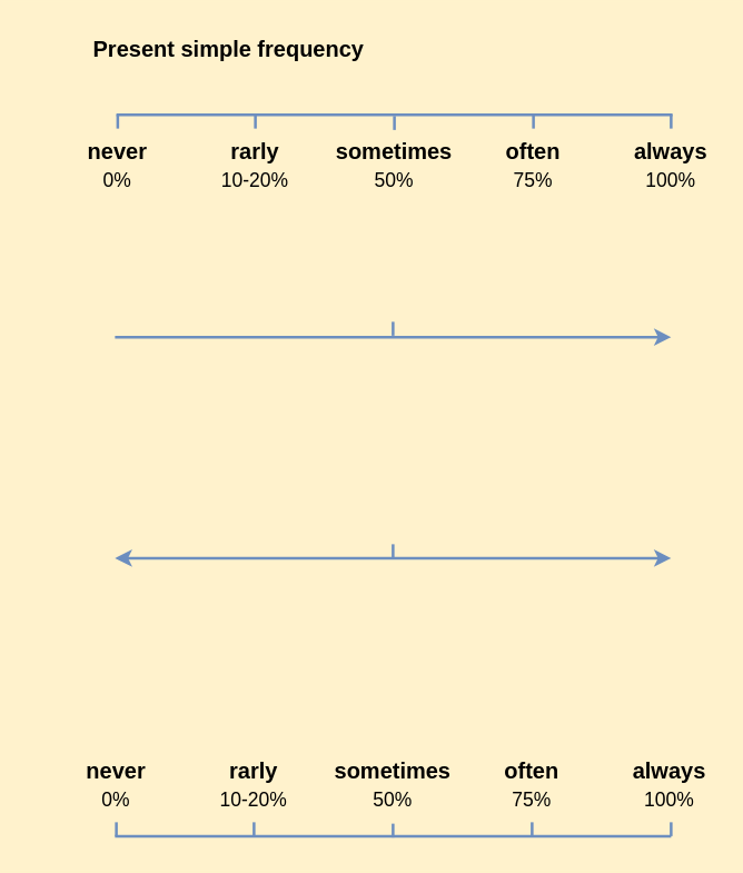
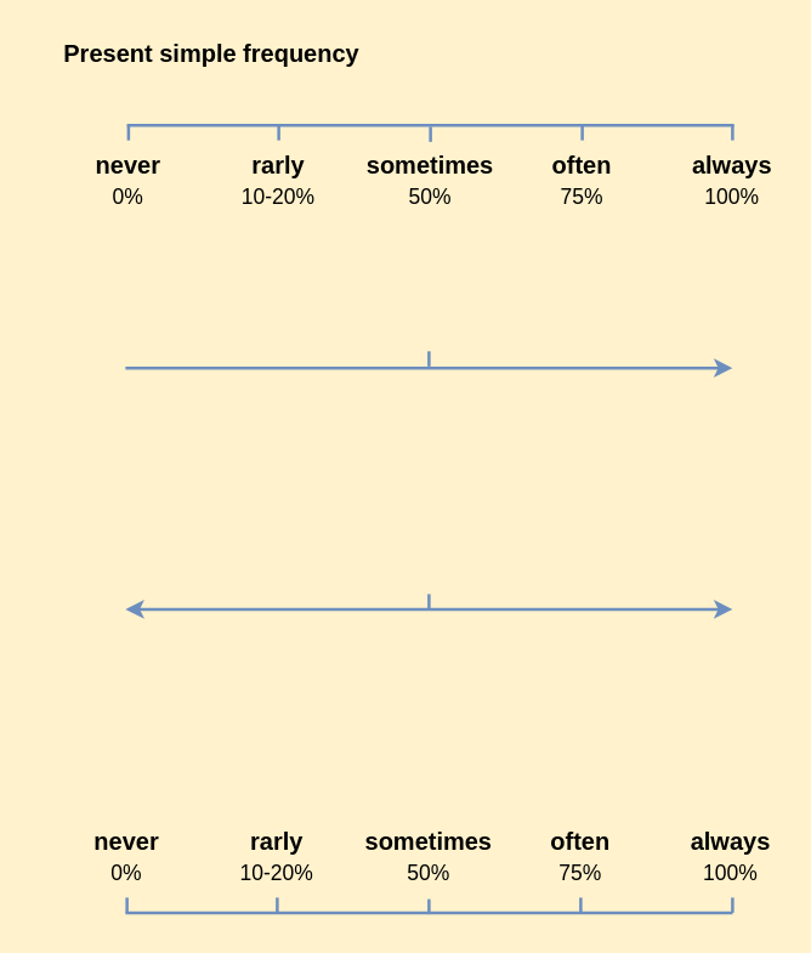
  <mxCell id="0" />
  <mxCell id="1" parent="0" />
  <mxCell id="2" value="" style="line;strokeWidth=2;html=1;fillColor=#dae8fc;strokeColor=#6c8ebf;" vertex="1" parent="1"><mxGeometry x="83" y="77" width="400" height="10" as="geometry" /></mxCell>
  <mxCell id="3" value="" style="line;strokeWidth=2;html=1;direction=south;fillColor=#dae8fc;strokeColor=#6c8ebf;" vertex="1" parent="1"><mxGeometry x="278" y="83" width="10" height="10" as="geometry" /></mxCell>
  <mxCell id="4" value="" style="line;strokeWidth=2;html=1;direction=south;fillColor=#dae8fc;strokeColor=#6c8ebf;" vertex="1" parent="1"><mxGeometry x="79" y="82" width="10" height="10" as="geometry" /></mxCell>
  <mxCell id="5" value="" style="line;strokeWidth=2;html=1;direction=south;fillColor=#dae8fc;strokeColor=#6c8ebf;" vertex="1" parent="1"><mxGeometry x="477" y="82" width="10" height="10" as="geometry" /></mxCell>
  <mxCell id="6" value="" style="line;strokeWidth=2;html=1;direction=south;fillColor=#dae8fc;strokeColor=#6c8ebf;" vertex="1" parent="1"><mxGeometry x="178" y="82" width="10" height="10" as="geometry" /></mxCell>
  <mxCell id="7" value="" style="line;strokeWidth=2;html=1;direction=south;fillColor=#dae8fc;strokeColor=#6c8ebf;" vertex="1" parent="1"><mxGeometry x="378" y="82" width="10" height="10" as="geometry" /></mxCell>
  <mxCell id="8" value="never&lt;br style=&quot;font-size: 16px;&quot;&gt;&lt;span style=&quot;font-weight: normal;&quot;&gt;&lt;font style=&quot;font-size: 14px;&quot;&gt;0%&lt;/font&gt;&lt;/span&gt;" style="text;html=1;strokeColor=none;fillColor=none;align=center;verticalAlign=middle;whiteSpace=wrap;rounded=0;fontSize=16;fontStyle=1" vertex="1" parent="1"><mxGeometry x="54" y="103" width="60" height="30" as="geometry" /></mxCell>
  <mxCell id="9" value="sometimes&lt;br style=&quot;font-size: 16px;&quot;&gt;&lt;span style=&quot;font-weight: normal;&quot;&gt;&lt;font style=&quot;font-size: 14px;&quot;&gt;50%&lt;/font&gt;&lt;/span&gt;" style="text;html=1;strokeColor=none;fillColor=none;align=center;verticalAlign=middle;whiteSpace=wrap;rounded=0;fontSize=16;fontStyle=1" vertex="1" parent="1"><mxGeometry x="253" y="103" width="60" height="30" as="geometry" /></mxCell>
  <mxCell id="10" value="always&lt;br style=&quot;font-size: 16px;&quot;&gt;&lt;font style=&quot;font-size: 14px; font-weight: normal;&quot;&gt;100%&lt;/font&gt;" style="text;html=1;strokeColor=none;fillColor=none;align=center;verticalAlign=middle;whiteSpace=wrap;rounded=0;fontSize=16;fontStyle=1" vertex="1" parent="1"><mxGeometry x="452" y="103" width="60" height="30" as="geometry" /></mxCell>
  <mxCell id="11" value="often&lt;br style=&quot;font-size: 16px;&quot;&gt;&lt;font style=&quot;font-size: 14px; font-weight: normal;&quot;&gt;75%&lt;/font&gt;" style="text;html=1;strokeColor=none;fillColor=none;align=center;verticalAlign=middle;whiteSpace=wrap;rounded=0;fontSize=16;fontStyle=1" vertex="1" parent="1"><mxGeometry x="353" y="103" width="60" height="30" as="geometry" /></mxCell>
  <mxCell id="12" value="rarly&lt;br style=&quot;font-size: 16px;&quot;&gt;&lt;span style=&quot;font-weight: normal;&quot;&gt;&lt;font style=&quot;font-size: 14px;&quot;&gt;10-20%&lt;/font&gt;&lt;/span&gt;" style="text;html=1;strokeColor=none;fillColor=none;align=center;verticalAlign=middle;whiteSpace=wrap;rounded=0;fontSize=16;fontStyle=1" vertex="1" parent="1"><mxGeometry x="153" y="103" width="60" height="30" as="geometry" /></mxCell>
- <mxCell id="13" value="Present simple frequency" style="text;html=1;strokeColor=none;fillColor=none;align=center;verticalAlign=middle;whiteSpace=wrap;rounded=0;fontSize=16;fontStyle=1" vertex="1" parent="1"><mxGeometry x="45" y="20" width="238" height="30" as="geometry" /></mxCell>
+ <mxCell id="13" value="Present simple frequency" style="text;html=1;strokeColor=none;fillColor=none;align=center;verticalAlign=middle;whiteSpace=wrap;rounded=0;fontSize=16;fontStyle=1" vertex="1" parent="1"><mxGeometry x="20" y="20" width="238" height="30" as="geometry" /></mxCell>
  <mxCell id="14" value="" style="endArrow=classic;html=1;rounded=0;strokeWidth=2;fillColor=#dae8fc;strokeColor=#6c8ebf;" edge="1" parent="1"><mxGeometry width="50" height="50" relative="1" as="geometry"><mxPoint x="82" y="242" as="sourcePoint" /><mxPoint x="482" y="242" as="targetPoint" /></mxGeometry></mxCell>
  <mxCell id="15" value="" style="line;strokeWidth=2;html=1;direction=south;fillColor=#dae8fc;strokeColor=#6c8ebf;" vertex="1" parent="1"><mxGeometry x="277" y="231" width="10" height="10" as="geometry" /></mxCell>
  <mxCell id="16" value="" style="endArrow=classic;startArrow=classic;html=1;rounded=0;fillColor=#dae8fc;strokeColor=#6c8ebf;strokeWidth=2;" edge="1" parent="1"><mxGeometry width="50" height="50" relative="1" as="geometry"><mxPoint x="82" y="401" as="sourcePoint" /><mxPoint x="482" y="401" as="targetPoint" /></mxGeometry></mxCell>
  <mxCell id="17" value="" style="line;strokeWidth=2;html=1;direction=south;fillColor=#dae8fc;strokeColor=#6c8ebf;" vertex="1" parent="1"><mxGeometry x="277" y="391" width="10" height="10" as="geometry" /></mxCell>
  <mxCell id="18" value="" style="line;strokeWidth=2;html=1;fillColor=#dae8fc;strokeColor=#6c8ebf;" vertex="1" parent="1"><mxGeometry x="82" y="596" width="400" height="10" as="geometry" /></mxCell>
  <mxCell id="19" value="" style="line;strokeWidth=2;html=1;direction=south;fillColor=#dae8fc;strokeColor=#6c8ebf;" vertex="1" parent="1"><mxGeometry x="277" y="592" width="10" height="10" as="geometry" /></mxCell>
  <mxCell id="20" value="" style="line;strokeWidth=2;html=1;direction=south;fillColor=#dae8fc;strokeColor=#6c8ebf;" vertex="1" parent="1"><mxGeometry x="78" y="591" width="10" height="10" as="geometry" /></mxCell>
  <mxCell id="21" value="" style="line;strokeWidth=2;html=1;direction=south;fillColor=#dae8fc;strokeColor=#6c8ebf;" vertex="1" parent="1"><mxGeometry x="477" y="591" width="10" height="10" as="geometry" /></mxCell>
  <mxCell id="22" value="" style="line;strokeWidth=2;html=1;direction=south;fillColor=#dae8fc;strokeColor=#6c8ebf;" vertex="1" parent="1"><mxGeometry x="177" y="591" width="10" height="10" as="geometry" /></mxCell>
  <mxCell id="23" value="" style="line;strokeWidth=2;html=1;direction=south;fillColor=#dae8fc;strokeColor=#6c8ebf;" vertex="1" parent="1"><mxGeometry x="377" y="591" width="10" height="10" as="geometry" /></mxCell>
  <mxCell id="24" value="never&lt;br style=&quot;font-size: 16px;&quot;&gt;&lt;span style=&quot;font-weight: normal;&quot;&gt;&lt;font style=&quot;font-size: 14px;&quot;&gt;0%&lt;/font&gt;&lt;/span&gt;" style="text;html=1;strokeColor=none;fillColor=none;align=center;verticalAlign=middle;whiteSpace=wrap;rounded=0;fontSize=16;fontStyle=1" vertex="1" parent="1"><mxGeometry x="53" y="549" width="60" height="30" as="geometry" /></mxCell>
  <mxCell id="25" value="sometimes&lt;br style=&quot;font-size: 16px;&quot;&gt;&lt;span style=&quot;font-weight: normal;&quot;&gt;&lt;font style=&quot;font-size: 14px;&quot;&gt;50%&lt;/font&gt;&lt;/span&gt;" style="text;html=1;strokeColor=none;fillColor=none;align=center;verticalAlign=middle;whiteSpace=wrap;rounded=0;fontSize=16;fontStyle=1" vertex="1" parent="1"><mxGeometry x="252" y="549" width="60" height="30" as="geometry" /></mxCell>
  <mxCell id="26" value="always&lt;br style=&quot;font-size: 16px;&quot;&gt;&lt;font style=&quot;font-size: 14px; font-weight: normal;&quot;&gt;100%&lt;/font&gt;" style="text;html=1;strokeColor=none;fillColor=none;align=center;verticalAlign=middle;whiteSpace=wrap;rounded=0;fontSize=16;fontStyle=1" vertex="1" parent="1"><mxGeometry x="451" y="549" width="60" height="30" as="geometry" /></mxCell>
  <mxCell id="27" value="often&lt;br style=&quot;font-size: 16px;&quot;&gt;&lt;font style=&quot;font-size: 14px; font-weight: normal;&quot;&gt;75%&lt;/font&gt;" style="text;html=1;strokeColor=none;fillColor=none;align=center;verticalAlign=middle;whiteSpace=wrap;rounded=0;fontSize=16;fontStyle=1" vertex="1" parent="1"><mxGeometry x="352" y="549" width="60" height="30" as="geometry" /></mxCell>
  <mxCell id="28" value="rarly&lt;br style=&quot;font-size: 16px;&quot;&gt;&lt;span style=&quot;font-weight: normal;&quot;&gt;&lt;font style=&quot;font-size: 14px;&quot;&gt;10-20%&lt;/font&gt;&lt;/span&gt;" style="text;html=1;strokeColor=none;fillColor=none;align=center;verticalAlign=middle;whiteSpace=wrap;rounded=0;fontSize=16;fontStyle=1" vertex="1" parent="1"><mxGeometry x="152" y="549" width="60" height="30" as="geometry" /></mxCell>
